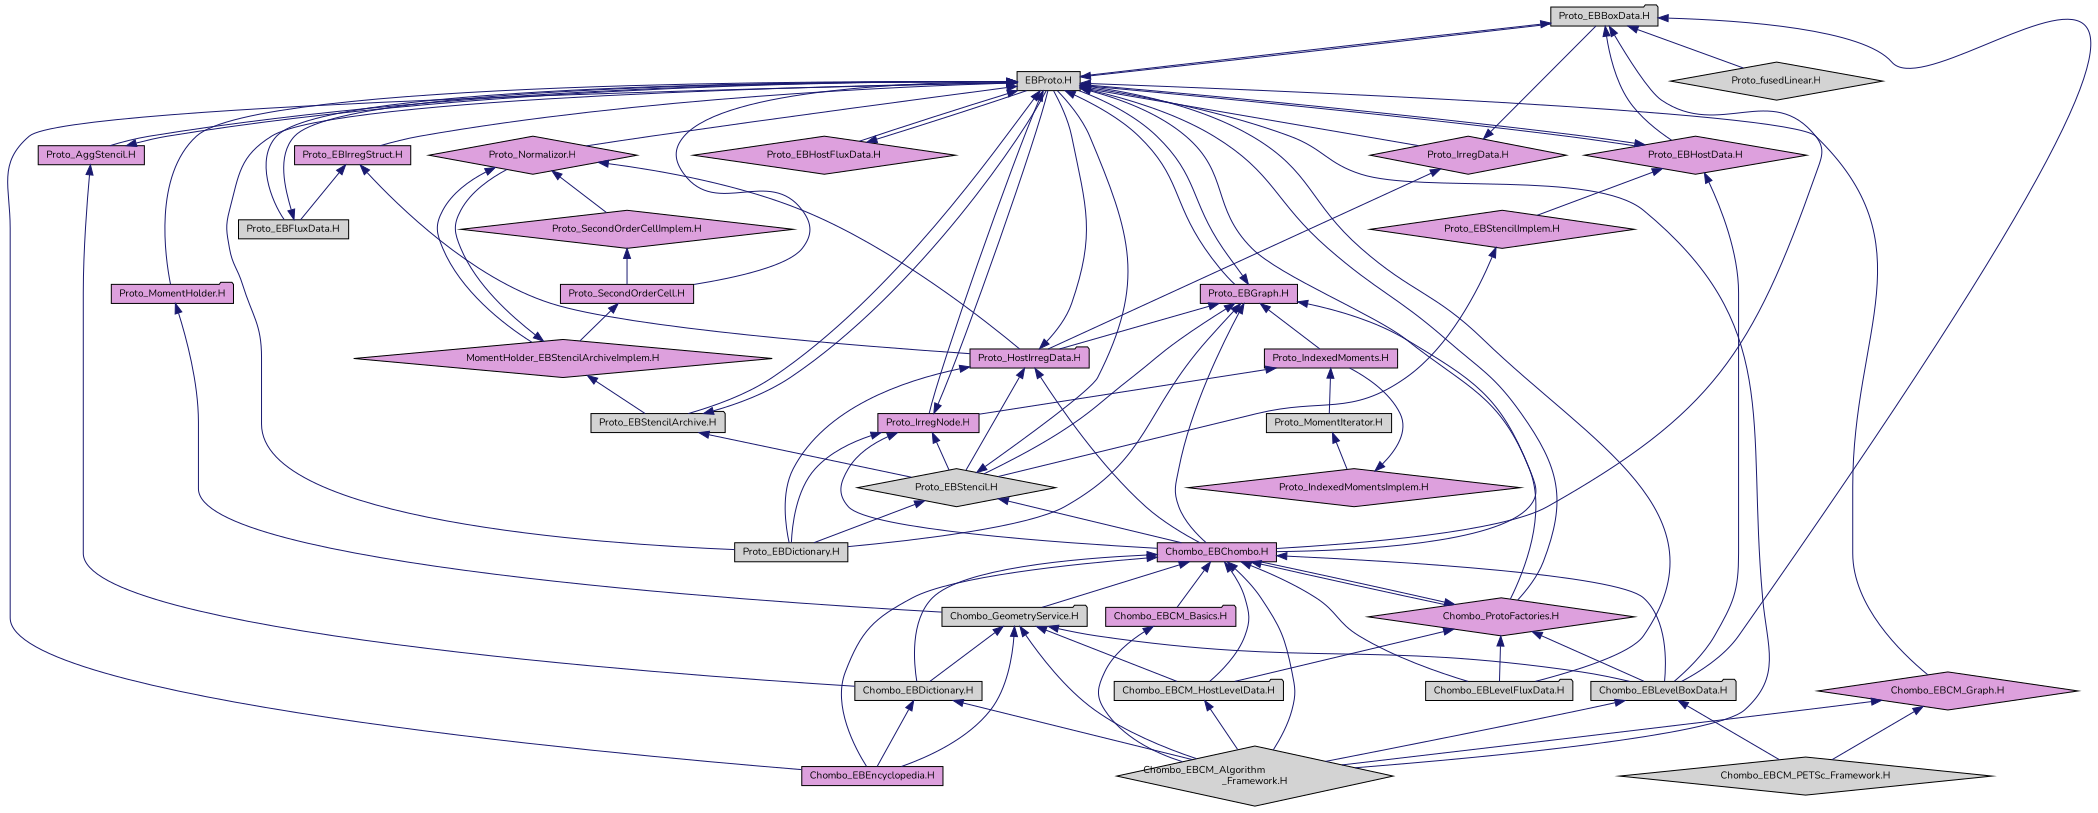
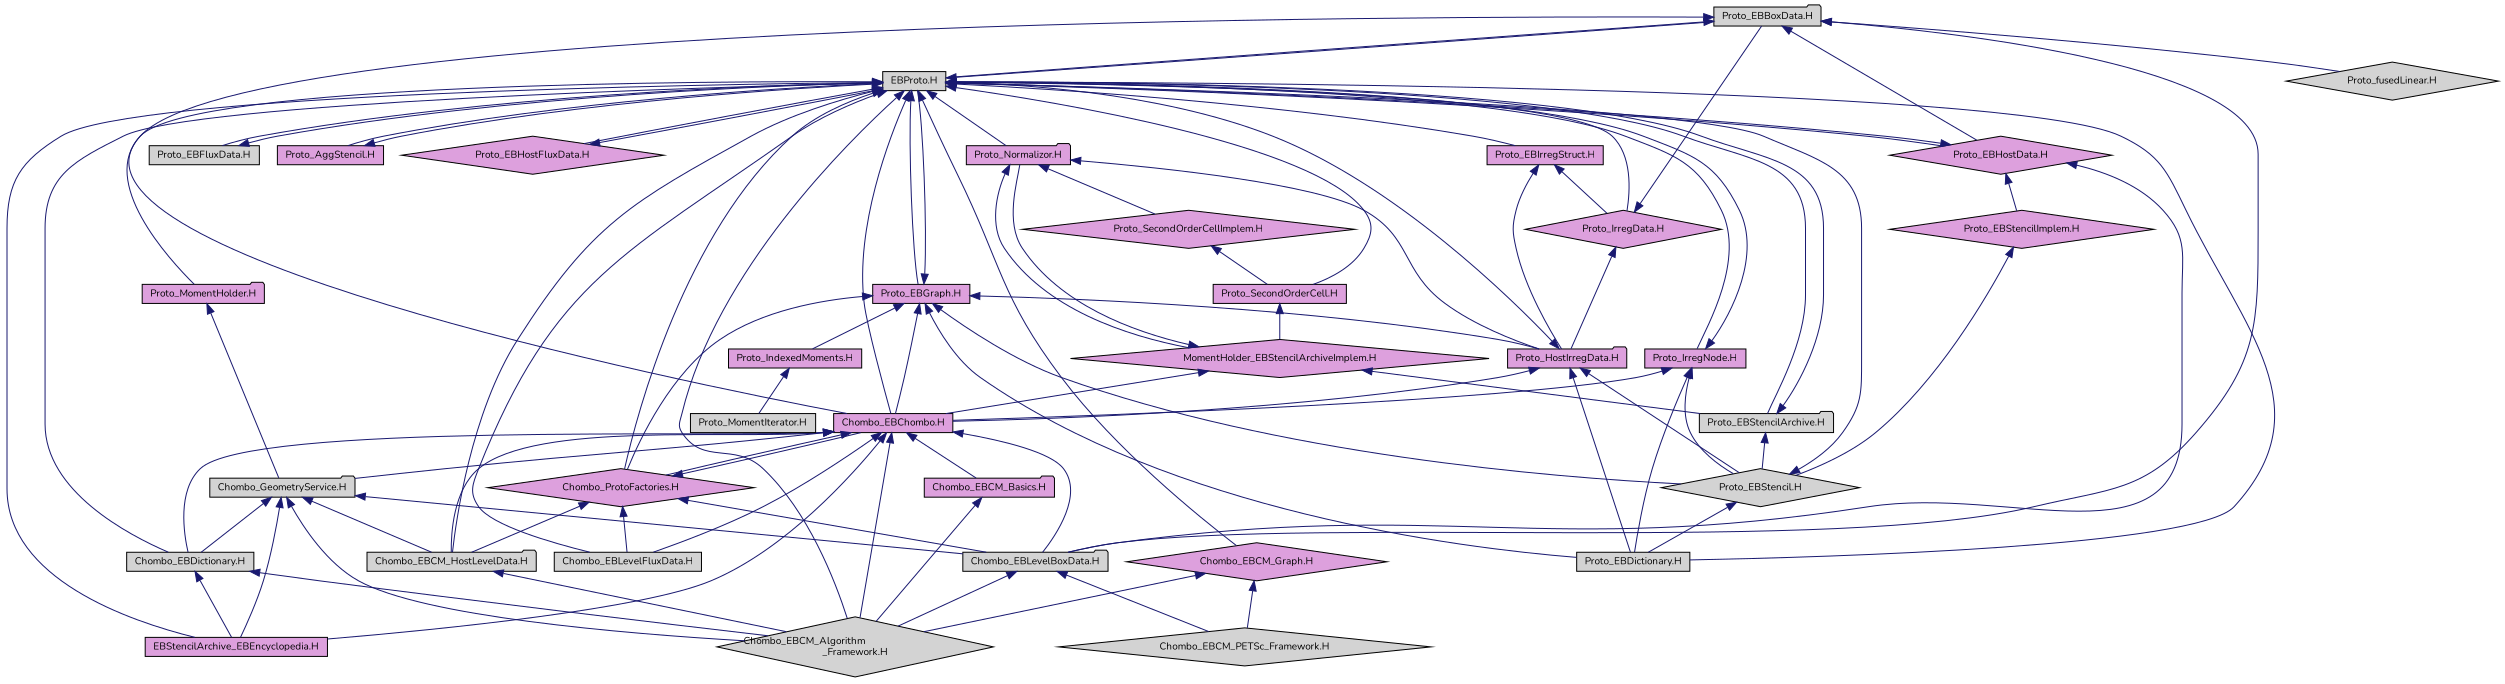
  digraph {
    fontname=Nunito
    node [color=black fillcolor=plum fontname=Nunito fontsize=10 shape=diamond style=filled]
    edge [color=midnightblue dir=back fontname=Nunito fontsize=10 labelfontname=Helvetica labelfontsize=10 style=solid]
    n1 [fillcolor=lightgrey fontcolor=black height=0.2 label="Proto_EBBoxData.H" shape=folder width=0.4]
    n2 [fillcolor=lightgrey height=0.2 label="EBProto.H" shape=box width=0.4]
    n3 [height=0.2 label="Chombo_EBChombo.H" shape=box width=0.4]
    n4 [fillcolor=lightgrey height=0.2 label="Chombo_EBLevelBoxData.H" shape=folder width=0.4]
    n5 [height=0.2 label="Proto_EBHostData.H" width=0.4]
    n6 [fillcolor=lightgrey height=0.2 label="Proto_fusedLinear.H" width=0.4]
    n7 [fillcolor=lightgrey height=0.2 label="Chombo_EBCM_Algorithm\l_Framework.H" width=0.4]
    n8 [height=0.2 label="Chombo_EBCM_Graph.H" width=0.4]
    n9 [fillcolor=lightgrey height=0.2 label="Chombo_EBCM_HostLevelData.H" shape=folder width=0.4]
    n10 [fillcolor=lightgrey height=0.2 label="Proto_EBDictionary.H" shape=box width=0.4]
    n11 [height=0.2 label="Chombo_ProtoFactories.H" width=0.4]
-   n12 [fillcolor=lightgrey height=0.2 label="Chombo_EBLevelFluxData.H" shape=folder width=0.4]
+   n12 [fillcolor=lightgrey height=0.2 label="Chombo_EBLevelFluxData.H" shape=box width=0.4]
    n13 [fillcolor=lightgrey height=0.2 label="Chombo_EBDictionary.H" shape=box width=0.4]
-   n14 [height=0.2 label="Chombo_EBEncyclopedia.H" shape=box width=0.4]
+   n14 [height=0.2 label="EBStencilArchive_EBEncyclopedia.H" shape=box width=0.4]
    n15 [height=0.2 label="Proto_EBIrregStruct.H" shape=box width=0.4]
    n16 [height=0.2 label="Proto_IrregData.H" width=0.4]
    n17 [height=0.2 label="Proto_IrregNode.H" shape=box width=0.4]
    n18 [height=0.2 label="Proto_EBGraph.H" shape=box width=0.4]
    n19 [fillcolor=lightgrey height=0.2 label="Proto_EBFluxData.H" shape=box width=0.4]
    n20 [height=0.2 label="Proto_AggStencil.H" shape=box width=0.4]
    n21 [fillcolor=lightgrey height=0.2 label="Proto_EBStencilArchive.H" shape=folder width=0.4]
-   n22 [height=0.2 label="Proto_Normalizor.H" width=0.4]
+   n22 [height=0.2 label="Proto_Normalizor.H" shape=folder width=0.4]
    n23 [height=0.2 label="Proto_SecondOrderCell.H" shape=box width=0.4]
    n24 [height=0.2 label="Proto_EBHostFluxData.H" width=0.4]
    n25 [height=0.2 label="Proto_MomentHolder.H" shape=folder width=0.4]
    n26 [height=0.2 label="Chombo_EBCM_Basics.H" shape=folder width=0.4]
    n27 [fillcolor=lightgrey height=0.2 label="Chombo_GeometryService.H" shape=folder width=0.4]
    n28 [fillcolor=lightgrey height=0.2 label="Chombo_EBCM_PETSc_Framework.H" width=0.4]
    n29 [height=0.2 label="Proto_EBStencilImplem.H" width=0.4]
    n30 [height=0.2 label="Proto_HostIrregData.H" shape=folder width=0.4]
    n31 [fillcolor=lightgrey height=0.2 label="Proto_EBStencil.H" width=0.4]
    n32 [height=0.2 label="Proto_IndexedMoments.H" shape=box width=0.4]
    n33 [height=0.2 label="MomentHolder_EBStencilArchiveImplem.H" width=0.4]
    n34 [height=0.2 label="Proto_SecondOrderCellImplem.H" width=0.4]
    n35 [fillcolor=lightgrey height=0.2 label="Proto_MomentIterator.H" shape=box width=0.4]
-   n36 [height=0.2 label="Proto_IndexedMomentsImplem.H" width=0.4]
    n1 -> n2
    n1 -> n3
    n1 -> n4
    n1 -> n5
    n1 -> n6
    n2 -> n1
    n2 -> n3
    n2 -> n5
    n2 -> n7
    n2 -> n8
+   n2 -> n9
    n2 -> n10
    n2 -> n11
    n2 -> n12
-   n20 -> n13
+   n2 -> n13
    n2 -> n14
    n2 -> n15
    n2 -> n16
    n2 -> n17
    n2 -> n18
    n2 -> n19
    n2 -> n20
    n2 -> n21
    n2 -> n22
    n2 -> n23
    n2 -> n24
    n2 -> n25
    n3 -> n4
    n3 -> n7
    n3 -> n9
    n3 -> n11
    n3 -> n12
    n3 -> n13
    n3 -> n14
    n3 -> n26
    n3 -> n27
    n4 -> n7
    n4 -> n28
    n5 -> n2
    n5 -> n4
    n5 -> n29
    n8 -> n7
    n8 -> n28
    n9 -> n7
    n11 -> n3
    n11 -> n4
    n11 -> n9
    n11 -> n12
    n13 -> n7
    n13 -> n14
-   n15 -> n19
+   n15 -> n16
    n15 -> n30
    n16 -> n1
    n16 -> n30
    n17 -> n2
    n17 -> n3
    n17 -> n10
    n17 -> n31
    n18 -> n2
    n18 -> n3
    n18 -> n10
    n18 -> n11
    n18 -> n30
    n18 -> n31
    n18 -> n32
    n19 -> n2
    n20 -> n2
    n21 -> n2
    n21 -> n31
    n22 -> n30
    n22 -> n33
    n22 -> n34
    n23 -> n33
    n24 -> n2
    n25 -> n27
    n26 -> n7
    n27 -> n4
    n27 -> n7
    n27 -> n9
    n27 -> n13
    n27 -> n14
    n29 -> n31
    n30 -> n2
    n30 -> n3
    n30 -> n10
    n30 -> n31
    n31 -> n2
-   n31 -> n3
+   n33 -> n3
    n31 -> n10
-   n32 -> n17
    n32 -> n35
    n33 -> n21
    n33 -> n22
    n34 -> n23
-   n35 -> n36
-   n36 -> n32
  }
